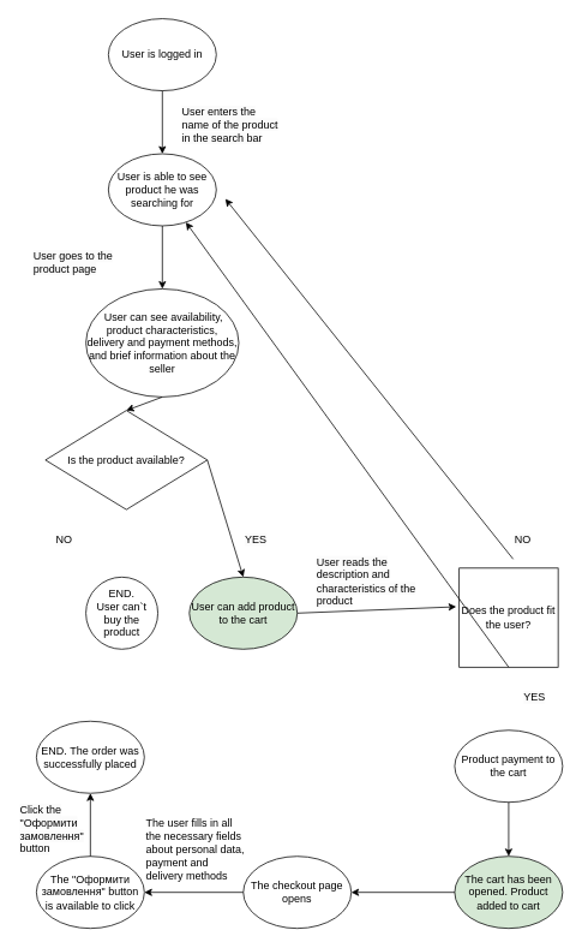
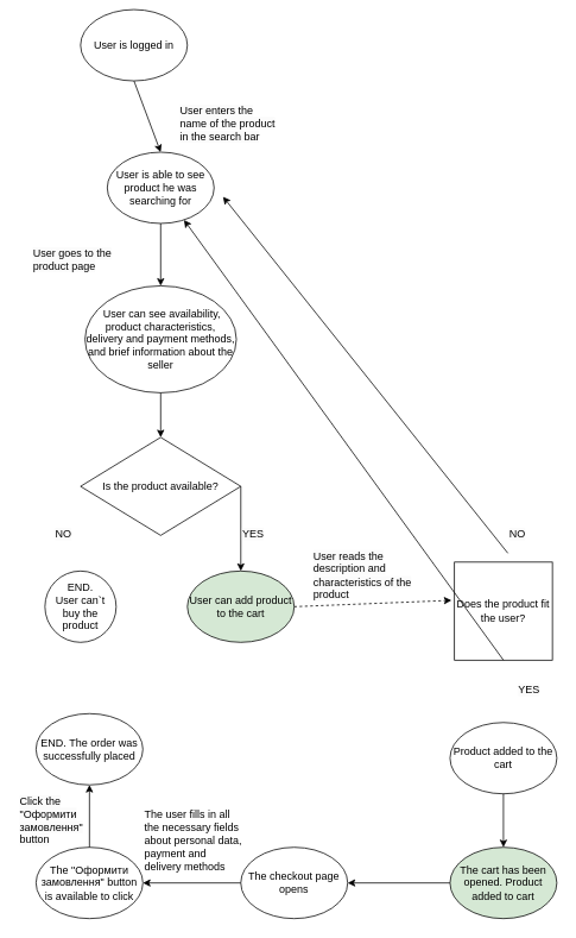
  <mxCell id="0" />
  <mxCell id="1" parent="0" />
- <mxCell id="2" value="User is logged in" style="ellipse;whiteSpace=wrap;html=1;" vertex="1" parent="1"><mxGeometry x="120" y="20" width="120" height="80" as="geometry" /></mxCell>
+ <mxCell id="2" value="User is logged in" style="ellipse;whiteSpace=wrap;html=1;" vertex="1" parent="1"><mxGeometry x="90" y="10" width="120" height="80" as="geometry" /></mxCell>
  <mxCell id="3" value="" style="endArrow=classic;html=1;rounded=0;exitX=0.5;exitY=1;exitDx=0;exitDy=0;" edge="1" parent="1" source="2"><mxGeometry width="50" height="50" relative="1" as="geometry"><mxPoint x="410" y="200" as="sourcePoint" /><mxPoint x="180" y="170" as="targetPoint" /></mxGeometry></mxCell>
  <mxCell id="4" value="&lt;span style=&quot;color: rgb(0, 0, 0); font-family: Helvetica; font-size: 12px; font-style: normal; font-variant-ligatures: normal; font-variant-caps: normal; font-weight: 400; letter-spacing: normal; orphans: 2; text-align: left; text-indent: 0px; text-transform: none; widows: 2; word-spacing: 0px; -webkit-text-stroke-width: 0px; background-color: rgb(251, 251, 251); text-decoration-thickness: initial; text-decoration-style: initial; text-decoration-color: initial; float: none; display: inline !important;&quot;&gt;User enters the name of the product in the search bar&lt;/span&gt;" style="text;whiteSpace=wrap;html=1;" vertex="1" parent="1"><mxGeometry x="200" y="110" width="110" height="50" as="geometry" /></mxCell>
  <mxCell id="5" value="User is able to see product he was searching for" style="ellipse;whiteSpace=wrap;html=1;" vertex="1" parent="1"><mxGeometry x="120" y="170" width="120" height="80" as="geometry" /></mxCell>
  <mxCell id="6" value="" style="endArrow=classic;html=1;rounded=0;exitX=0.5;exitY=1;exitDx=0;exitDy=0;" edge="1" parent="1" source="5"><mxGeometry width="50" height="50" relative="1" as="geometry"><mxPoint x="410" y="280" as="sourcePoint" /><mxPoint x="180" y="320" as="targetPoint" /></mxGeometry></mxCell>
  <mxCell id="7" value="&amp;nbsp;User can see availability, product characteristics, delivery and payment methods, and brief information about the seller" style="ellipse;whiteSpace=wrap;html=1;" vertex="1" parent="1"><mxGeometry x="95" y="320" width="170" height="120" as="geometry" /></mxCell>
  <mxCell id="8" value="&lt;span style=&quot;color: rgb(0, 0, 0); font-family: Helvetica; font-size: 12px; font-style: normal; font-variant-ligatures: normal; font-variant-caps: normal; font-weight: 400; letter-spacing: normal; orphans: 2; text-align: left; text-indent: 0px; text-transform: none; widows: 2; word-spacing: 0px; -webkit-text-stroke-width: 0px; background-color: rgb(251, 251, 251); text-decoration-thickness: initial; text-decoration-style: initial; text-decoration-color: initial; float: none; display: inline !important;&quot;&gt;User goes to the product page&lt;/span&gt;" style="text;whiteSpace=wrap;html=1;" vertex="1" parent="1"><mxGeometry x="35" y="270" width="110" height="40" as="geometry" /></mxCell>
  <mxCell id="9" value="" style="endArrow=classic;html=1;rounded=0;exitX=0.5;exitY=1;exitDx=0;exitDy=0;entryX=0.5;entryY=0;entryDx=0;entryDy=0;" edge="1" parent="1" source="7" target="10"><mxGeometry width="50" height="50" relative="1" as="geometry"><mxPoint x="410" y="550" as="sourcePoint" /><mxPoint x="180" y="480" as="targetPoint" /></mxGeometry></mxCell>
- <mxCell id="10" value="Is the product available?" style="rhombus;whiteSpace=wrap;html=1;" vertex="1" parent="1"><mxGeometry x="50" y="455" width="180" height="110" as="geometry" /></mxCell>
- <mxCell id="11" value="END.&lt;br&gt;User can`t buy the product" style="ellipse;whiteSpace=wrap;html=1;" vertex="1" parent="1"><mxGeometry x="95" y="640" width="80" height="80" as="geometry" /></mxCell>
+ <mxCell id="10" value="Is the product available?" style="rhombus;whiteSpace=wrap;html=1;" vertex="1" parent="1"><mxGeometry x="90" y="490" width="180" height="110" as="geometry" /></mxCell>
+ <mxCell id="11" value="END.&lt;br&gt;User can`t buy the product" style="ellipse;whiteSpace=wrap;html=1;" vertex="1" parent="1"><mxGeometry x="50" y="640" width="80" height="80" as="geometry" /></mxCell>
  <mxCell id="12" value="User can add product to the cart" style="ellipse;whiteSpace=wrap;html=1;fillColor=#d5e8d4;" vertex="1" parent="1"><mxGeometry x="210" y="640" width="120" height="80" as="geometry" /></mxCell>
  <mxCell id="13" value="" style="endArrow=classic;html=1;rounded=0;exitX=1;exitY=0.5;exitDx=0;exitDy=0;entryX=0.5;entryY=0;entryDx=0;entryDy=0;" edge="1" parent="1" source="10" target="12"><mxGeometry width="50" height="50" relative="1" as="geometry"><mxPoint x="410" y="650" as="sourcePoint" /><mxPoint x="460" y="600" as="targetPoint" /></mxGeometry></mxCell>
  <mxCell id="14" value="&lt;span style=&quot;color: rgb(0, 0, 0); font-family: Helvetica; font-size: 12px; font-style: normal; font-variant-ligatures: normal; font-variant-caps: normal; font-weight: 400; letter-spacing: normal; orphans: 2; text-align: left; text-indent: 0px; text-transform: none; widows: 2; word-spacing: 0px; -webkit-text-stroke-width: 0px; background-color: rgb(251, 251, 251); text-decoration-thickness: initial; text-decoration-style: initial; text-decoration-color: initial; float: none; display: inline !important;&quot;&gt;NO&lt;/span&gt;" style="text;whiteSpace=wrap;html=1;" vertex="1" parent="1"><mxGeometry x="60" y="585" width="20" height="25" as="geometry" /></mxCell>
  <mxCell id="15" value="&lt;span style=&quot;color: rgb(0, 0, 0); font-family: Helvetica; font-size: 12px; font-style: normal; font-variant-ligatures: normal; font-variant-caps: normal; font-weight: 400; letter-spacing: normal; orphans: 2; text-align: left; text-indent: 0px; text-transform: none; widows: 2; word-spacing: 0px; -webkit-text-stroke-width: 0px; background-color: rgb(251, 251, 251); text-decoration-thickness: initial; text-decoration-style: initial; text-decoration-color: initial; float: none; display: inline !important;&quot;&gt;YES&lt;/span&gt;" style="text;whiteSpace=wrap;html=1;" vertex="1" parent="1"><mxGeometry x="270" y="585" width="30" height="25" as="geometry" /></mxCell>
- <mxCell id="16" value="" style="endArrow=classic;html=1;rounded=0;exitX=1;exitY=0.5;exitDx=0;exitDy=0;entryX=-0.03;entryY=0.39;entryDx=0;entryDy=0;entryPerimeter=0;" edge="1" parent="1" source="12" target="18"><mxGeometry width="50" height="50" relative="1" as="geometry"><mxPoint x="410" y="720" as="sourcePoint" /><mxPoint x="460" y="680" as="targetPoint" /></mxGeometry></mxCell>
+ <mxCell id="16" value="" style="endArrow=classic;html=1;rounded=0;exitX=1;exitY=0.5;exitDx=0;exitDy=0;entryX=-0.03;entryY=0.39;entryDx=0;entryDy=0;entryPerimeter=0;dashed=1;" edge="1" parent="1" source="12" target="18"><mxGeometry width="50" height="50" relative="1" as="geometry"><mxPoint x="410" y="720" as="sourcePoint" /><mxPoint x="460" y="680" as="targetPoint" /></mxGeometry></mxCell>
  <mxCell id="17" value="&lt;span style=&quot;color: rgb(0, 0, 0); font-family: Helvetica; font-size: 12px; font-style: normal; font-variant-ligatures: normal; font-variant-caps: normal; font-weight: 400; letter-spacing: normal; orphans: 2; text-align: left; text-indent: 0px; text-transform: none; widows: 2; word-spacing: 0px; -webkit-text-stroke-width: 0px; background-color: rgb(251, 251, 251); text-decoration-thickness: initial; text-decoration-style: initial; text-decoration-color: initial; float: none; display: inline !important;&quot;&gt;User reads the description and characteristics of the product&lt;/span&gt;" style="text;whiteSpace=wrap;html=1;" vertex="1" parent="1"><mxGeometry x="350" y="610" width="120" height="65" as="geometry" /></mxCell>
  <mxCell id="18" value="Does the product fit the user?" style="whiteSpace=wrap;html=1;aspect=fixed;" vertex="1" parent="1"><mxGeometry x="510" y="630" width="110" height="110" as="geometry" /></mxCell>
  <mxCell id="19" value="" style="endArrow=classic;html=1;rounded=0;" edge="1" parent="1"><mxGeometry width="50" height="50" relative="1" as="geometry"><mxPoint x="570" y="620" as="sourcePoint" /><mxPoint x="250" y="220" as="targetPoint" /></mxGeometry></mxCell>
  <mxCell id="20" value="&lt;span style=&quot;color: rgb(0, 0, 0); font-family: Helvetica; font-size: 12px; font-style: normal; font-variant-ligatures: normal; font-variant-caps: normal; font-weight: 400; letter-spacing: normal; orphans: 2; text-align: left; text-indent: 0px; text-transform: none; widows: 2; word-spacing: 0px; -webkit-text-stroke-width: 0px; background-color: rgb(251, 251, 251); text-decoration-thickness: initial; text-decoration-style: initial; text-decoration-color: initial; float: none; display: inline !important;&quot;&gt;NO&lt;/span&gt;" style="text;whiteSpace=wrap;html=1;" vertex="1" parent="1"><mxGeometry x="570" y="585" width="20" height="25" as="geometry" /></mxCell>
  <mxCell id="21" value="&lt;span style=&quot;color: rgb(0, 0, 0); font-family: Helvetica; font-size: 12px; font-style: normal; font-variant-ligatures: normal; font-variant-caps: normal; font-weight: 400; letter-spacing: normal; orphans: 2; text-align: left; text-indent: 0px; text-transform: none; widows: 2; word-spacing: 0px; -webkit-text-stroke-width: 0px; background-color: rgb(251, 251, 251); text-decoration-thickness: initial; text-decoration-style: initial; text-decoration-color: initial; float: none; display: inline !important;&quot;&gt;YES&lt;/span&gt;" style="text;whiteSpace=wrap;html=1;" vertex="1" parent="1"><mxGeometry x="580" y="760" width="30" height="25" as="geometry" /></mxCell>
  <mxCell id="22" value="" style="endArrow=classic;html=1;rounded=0;exitX=0.5;exitY=1;exitDx=0;exitDy=0;" edge="1" parent="1" source="18" target="5"><mxGeometry width="50" height="50" relative="1" as="geometry"><mxPoint x="410" y="820" as="sourcePoint" /><mxPoint x="570" y="790" as="targetPoint" /></mxGeometry></mxCell>
- <mxCell id="23" value="Product payment to the cart" style="ellipse;whiteSpace=wrap;html=1;" vertex="1" parent="1"><mxGeometry x="505" y="810" width="120" height="80" as="geometry" /></mxCell>
+ <mxCell id="23" value="Product added to the cart" style="ellipse;whiteSpace=wrap;html=1;" vertex="1" parent="1"><mxGeometry x="505" y="810" width="120" height="80" as="geometry" /></mxCell>
  <mxCell id="24" value="" style="endArrow=classic;html=1;rounded=0;exitX=0.5;exitY=1;exitDx=0;exitDy=0;" edge="1" parent="1" source="23"><mxGeometry width="50" height="50" relative="1" as="geometry"><mxPoint x="410" y="1020" as="sourcePoint" /><mxPoint x="565" y="950" as="targetPoint" /></mxGeometry></mxCell>
  <mxCell id="25" value="&lt;span style=&quot;color: rgb(0, 0, 0); font-family: Helvetica; font-size: 12px; font-style: normal; font-variant-ligatures: normal; font-variant-caps: normal; font-weight: 400; letter-spacing: normal; orphans: 2; text-align: center; text-indent: 0px; text-transform: none; widows: 2; word-spacing: 0px; -webkit-text-stroke-width: 0px; background-color: rgb(251, 251, 251); text-decoration-thickness: initial; text-decoration-style: initial; text-decoration-color: initial; float: none; display: inline !important;&quot;&gt;Click the &quot;Оформити замовлення&quot; button&lt;/span&gt;" style="text;whiteSpace=wrap;html=1;" vertex="1" parent="1"><mxGeometry y="885" width="80" height="65" as="geometry" x="20" /></mxCell>
  <mxCell id="26" value="The cart has been opened. Product added to cart" style="ellipse;whiteSpace=wrap;html=1;fillColor=#d5e8d4;" vertex="1" parent="1"><mxGeometry x="505" y="950" width="120" height="80" as="geometry" /></mxCell>
  <mxCell id="27" value="" style="endArrow=classic;html=1;rounded=0;exitX=0;exitY=0.5;exitDx=0;exitDy=0;" edge="1" parent="1" source="26"><mxGeometry width="50" height="50" relative="1" as="geometry"><mxPoint x="410" y="1020" as="sourcePoint" /><mxPoint x="390" y="990" as="targetPoint" /></mxGeometry></mxCell>
  <mxCell id="28" value="The user fills in all the necessary fields about personal data, payment and delivery methods" style="text;whiteSpace=wrap;html=1;" vertex="1" parent="1"><mxGeometry x="160" y="900" width="115" height="90" as="geometry" /></mxCell>
  <mxCell id="29" value="The checkout page opens" style="ellipse;whiteSpace=wrap;html=1;" vertex="1" parent="1"><mxGeometry x="270" y="950" width="120" height="80" as="geometry" /></mxCell>
  <mxCell id="30" value="" style="endArrow=classic;html=1;rounded=0;exitX=0;exitY=0.5;exitDx=0;exitDy=0;" edge="1" parent="1" source="29"><mxGeometry width="50" height="50" relative="1" as="geometry"><mxPoint x="410" y="1020" as="sourcePoint" /><mxPoint x="160" y="990" as="targetPoint" /></mxGeometry></mxCell>
  <mxCell id="31" value="The &quot;Оформити замовлення&quot; button is available to click" style="ellipse;whiteSpace=wrap;html=1;" vertex="1" parent="1"><mxGeometry x="40" y="950" width="120" height="80" as="geometry" /></mxCell>
  <mxCell id="32" value="" style="endArrow=classic;html=1;rounded=0;exitX=0.5;exitY=0;exitDx=0;exitDy=0;" edge="1" parent="1" source="31"><mxGeometry width="50" height="50" relative="1" as="geometry"><mxPoint x="300" y="1020" as="sourcePoint" /><mxPoint x="100" y="880" as="targetPoint" /></mxGeometry></mxCell>
  <mxCell id="33" value="END.&amp;nbsp;The order was successfully placed" style="ellipse;whiteSpace=wrap;html=1;" vertex="1" parent="1"><mxGeometry x="40" y="800" width="120" height="80" as="geometry" /></mxCell>
